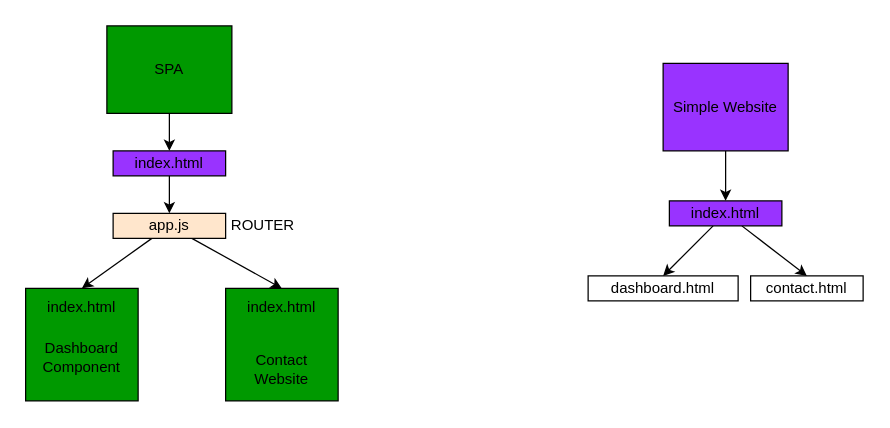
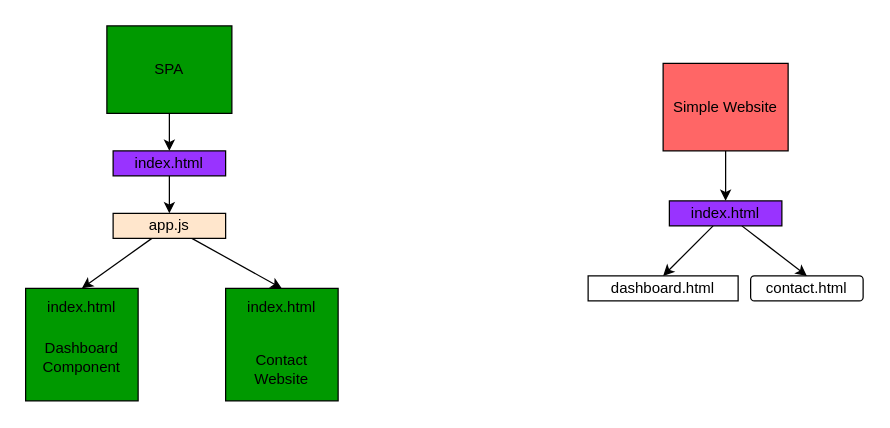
  <mxCell id="0" />
  <mxCell id="1" parent="0" />
  <mxCell id="2" style="edgeStyle=none;html=1;entryX=0.5;entryY=0;entryDx=0;entryDy=0;" edge="1" parent="1" source="3" target="7"><mxGeometry relative="1" as="geometry" /></mxCell>
  <mxCell id="3" value="SPA" style="rounded=0;whiteSpace=wrap;html=1;fillColor=#009900;" vertex="1" parent="1"><mxGeometry x="85" y="20" width="100" height="70" as="geometry" /></mxCell>
  <mxCell id="4" style="edgeStyle=none;html=1;entryX=0.5;entryY=0;entryDx=0;entryDy=0;" edge="1" parent="1" source="5" target="10"><mxGeometry relative="1" as="geometry" /></mxCell>
- <mxCell id="5" value="Simple Website" style="rounded=0;whiteSpace=wrap;html=1;fillColor=#9933ff;" vertex="1" parent="1"><mxGeometry x="530" y="50" width="100" height="70" as="geometry" /></mxCell>
+ <mxCell id="5" value="Simple Website" style="rounded=0;whiteSpace=wrap;html=1;fillColor=#FF6666;" vertex="1" parent="1"><mxGeometry x="530" y="50" width="100" height="70" as="geometry" /></mxCell>
  <mxCell id="6" style="edgeStyle=none;html=1;entryX=0.5;entryY=0;entryDx=0;entryDy=0;" edge="1" parent="1" source="7" target="15"><mxGeometry relative="1" as="geometry" /></mxCell>
  <mxCell id="7" value="index.html" style="rounded=0;whiteSpace=wrap;html=1;fillColor=#9933FF;" vertex="1" parent="1"><mxGeometry x="90" y="120" width="90" height="20" as="geometry" /></mxCell>
  <mxCell id="8" style="edgeStyle=none;html=1;entryX=0.5;entryY=0;entryDx=0;entryDy=0;" edge="1" parent="1" source="10" target="11"><mxGeometry relative="1" as="geometry" /></mxCell>
  <mxCell id="9" style="edgeStyle=none;html=1;entryX=0.5;entryY=0;entryDx=0;entryDy=0;" edge="1" parent="1" source="10" target="12"><mxGeometry relative="1" as="geometry" /></mxCell>
  <mxCell id="10" value="index.html" style="rounded=0;whiteSpace=wrap;html=1;fillColor=#9933FF;" vertex="1" parent="1"><mxGeometry x="535" y="160" width="90" height="20" as="geometry" /></mxCell>
  <mxCell id="11" value="dashboard.html" style="rounded=0;whiteSpace=wrap;html=1;" vertex="1" parent="1"><mxGeometry x="470" y="220" width="120" height="20" as="geometry" /></mxCell>
- <mxCell id="12" value="contact.html" style="rounded=0;whiteSpace=wrap;html=1;" vertex="1" parent="1"><mxGeometry x="600" y="220" width="90" height="20" as="geometry" /></mxCell>
+ <mxCell id="12" value="contact.html" style="whiteSpace=wrap;html=1;rounded=1;" vertex="1" parent="1"><mxGeometry x="600" y="220" width="90" height="20" as="geometry" /></mxCell>
  <mxCell id="13" style="edgeStyle=none;html=1;entryX=0.5;entryY=0;entryDx=0;entryDy=0;" edge="1" parent="1" source="15" target="17"><mxGeometry relative="1" as="geometry" /></mxCell>
  <mxCell id="14" style="edgeStyle=none;html=1;entryX=0.5;entryY=0;entryDx=0;entryDy=0;" edge="1" parent="1" source="15" target="20"><mxGeometry relative="1" as="geometry" /></mxCell>
  <mxCell id="15" value="app.js" style="rounded=0;whiteSpace=wrap;html=1;fillColor=#ffe6cc;" vertex="1" parent="1"><mxGeometry x="90" y="170" width="90" height="20" as="geometry" /></mxCell>
  <mxCell id="16" value="" style="rounded=0;whiteSpace=wrap;html=1;fillColor=#009900;" vertex="1" parent="1"><mxGeometry x="20" y="230" width="90" height="90" as="geometry" /></mxCell>
  <mxCell id="17" value="index.html" style="text;html=1;strokeColor=none;fillColor=none;align=center;verticalAlign=middle;whiteSpace=wrap;rounded=0;" vertex="1" parent="1"><mxGeometry x="35" y="230" width="60" height="30" as="geometry" /></mxCell>
  <mxCell id="18" value="Dashboard Component" style="text;html=1;strokeColor=none;fillColor=none;align=center;verticalAlign=middle;whiteSpace=wrap;rounded=0;" vertex="1" parent="1"><mxGeometry x="35" y="270" width="60" height="30" as="geometry" /></mxCell>
  <mxCell id="19" value="" style="rounded=0;whiteSpace=wrap;html=1;fillColor=#009900;" vertex="1" parent="1"><mxGeometry x="180" y="230" width="90" height="90" as="geometry" /></mxCell>
  <mxCell id="20" value="index.html" style="text;html=1;strokeColor=none;fillColor=none;align=center;verticalAlign=middle;whiteSpace=wrap;rounded=0;" vertex="1" parent="1"><mxGeometry x="195" y="230" width="60" height="30" as="geometry" /></mxCell>
  <mxCell id="21" value="Contact Website" style="text;html=1;strokeColor=none;fillColor=none;align=center;verticalAlign=middle;whiteSpace=wrap;rounded=0;" vertex="1" parent="1"><mxGeometry x="195" y="280" width="60" height="30" as="geometry" /></mxCell>
- <mxCell id="22" value="ROUTER" style="text;html=1;strokeColor=none;fillColor=none;align=center;verticalAlign=middle;whiteSpace=wrap;rounded=0;" vertex="1" parent="1"><mxGeometry x="180" y="165" width="60" height="30" as="geometry" /></mxCell>
